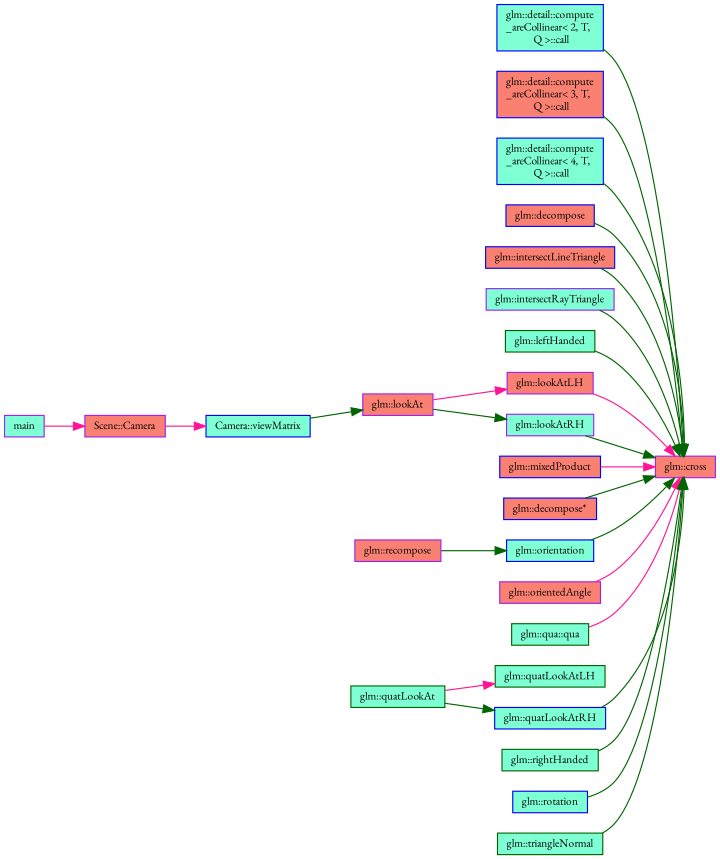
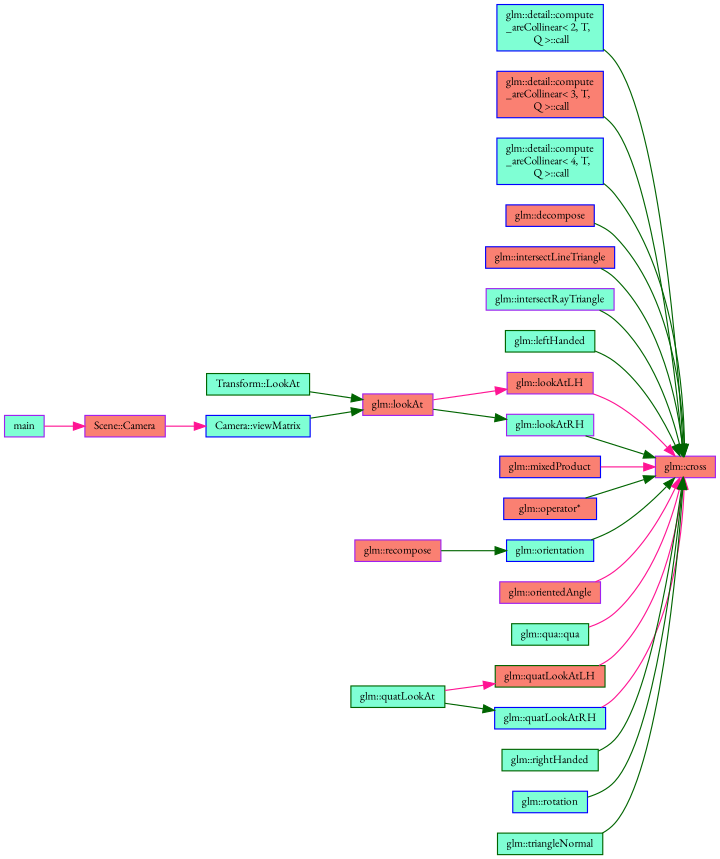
  digraph {
    fontname="EB Garamond"
    rankdir=RL
    node [color=blue fillcolor=aquamarine fontname="EB Garamond" fontsize=10 shape=box style=filled]
    edge [color=darkgreen dir=back fontname="EB Garamond" fontsize=10 labelfontname=Helvetica labelfontsize=10 style=solid]
    n1 [color=purple fillcolor=salmon fontcolor=black height=0.2 label="glm::cross" width=0.4]
    n2 [height=0.2 label="glm::detail::compute\l_areCollinear\< 2, T,\l Q \>::call" width=0.4]
    n3 [fillcolor=salmon height=0.2 label="glm::detail::compute\l_areCollinear\< 3, T,\l Q \>::call" width=0.4]
    n4 [height=0.2 label="glm::detail::compute\l_areCollinear\< 4, T,\l Q \>::call" width=0.4]
    n5 [fillcolor=salmon height=0.2 label="glm::decompose" width=0.4]
    n6 [fillcolor=salmon height=0.2 label="glm::intersectLineTriangle" width=0.4]
    n7 [color=purple height=0.2 label="glm::intersectRayTriangle" width=0.4]
    n8 [color=darkgreen height=0.2 label="glm::leftHanded" width=0.4]
    n9 [color=purple fillcolor=salmon height=0.2 label="glm::lookAtLH" width=0.4]
    n10 [color=purple height=0.2 label="glm::lookAtRH" width=0.4]
    n11 [fillcolor=salmon height=0.2 label="glm::mixedProduct" width=0.4]
-   n12 [fillcolor=salmon height=0.2 label="glm::decompose*" width=0.4]
+   n12 [fillcolor=salmon height=0.2 label="glm::operator*" width=0.4]
    n13 [height=0.2 label="glm::orientation" width=0.4]
    n14 [color=purple fillcolor=salmon height=0.2 label="glm::orientedAngle" width=0.4]
    n15 [color=darkgreen height=0.2 label="glm::qua::qua" width=0.4]
-   n16 [color=darkgreen height=0.2 label="glm::quatLookAtLH" width=0.4]
+   n16 [color=darkgreen fillcolor=salmon height=0.2 label="glm::quatLookAtLH" width=0.4]
    n17 [height=0.2 label="glm::quatLookAtRH" width=0.4]
    n18 [color=darkgreen height=0.2 label="glm::rightHanded" width=0.4]
    n19 [height=0.2 label="glm::rotation" width=0.4]
    n20 [color=darkgreen height=0.2 label="glm::triangleNormal" width=0.4]
    n21 [color=purple fillcolor=salmon height=0.2 label="glm::lookAt" width=0.4]
    n22 [color=purple fillcolor=salmon height=0.2 label="glm::recompose" width=0.4]
    n23 [color=darkgreen height=0.2 label="glm::quatLookAt" width=0.4]
+   n24 [color=darkgreen height=0.2 label="Transform::LookAt" width=0.4]
    n25 [height=0.2 label="Camera::viewMatrix" width=0.4]
    n26 [color=purple fillcolor=salmon height=0.2 label="Scene::Camera" width=0.4]
    n27 [color=purple height=0.2 label=main width=0.4]
    n1 -> n2
    n1 -> n3
    n1 -> n4
    n1 -> n5
    n1 -> n6
    n1 -> n7
    n1 -> n8
    n1 -> n9 [color=deeppink]
    n1 -> n10
    n1 -> n11 [color=deeppink]
    n1 -> n12
    n1 -> n13
    n1 -> n14 [color=deeppink]
    n1 -> n15 [color=deeppink]
-   n1 -> n17
+   n1 -> n16 [color=deeppink]
+   n1 -> n17 [color=deeppink]
    n1 -> n18
    n1 -> n19
    n1 -> n20
    n9 -> n21 [color=deeppink]
    n10 -> n21
    n13 -> n22
    n16 -> n23 [color=deeppink]
    n17 -> n23
+   n21 -> n24
    n21 -> n25
    n25 -> n26 [color=deeppink]
    n26 -> n27 [color=deeppink]
  }
